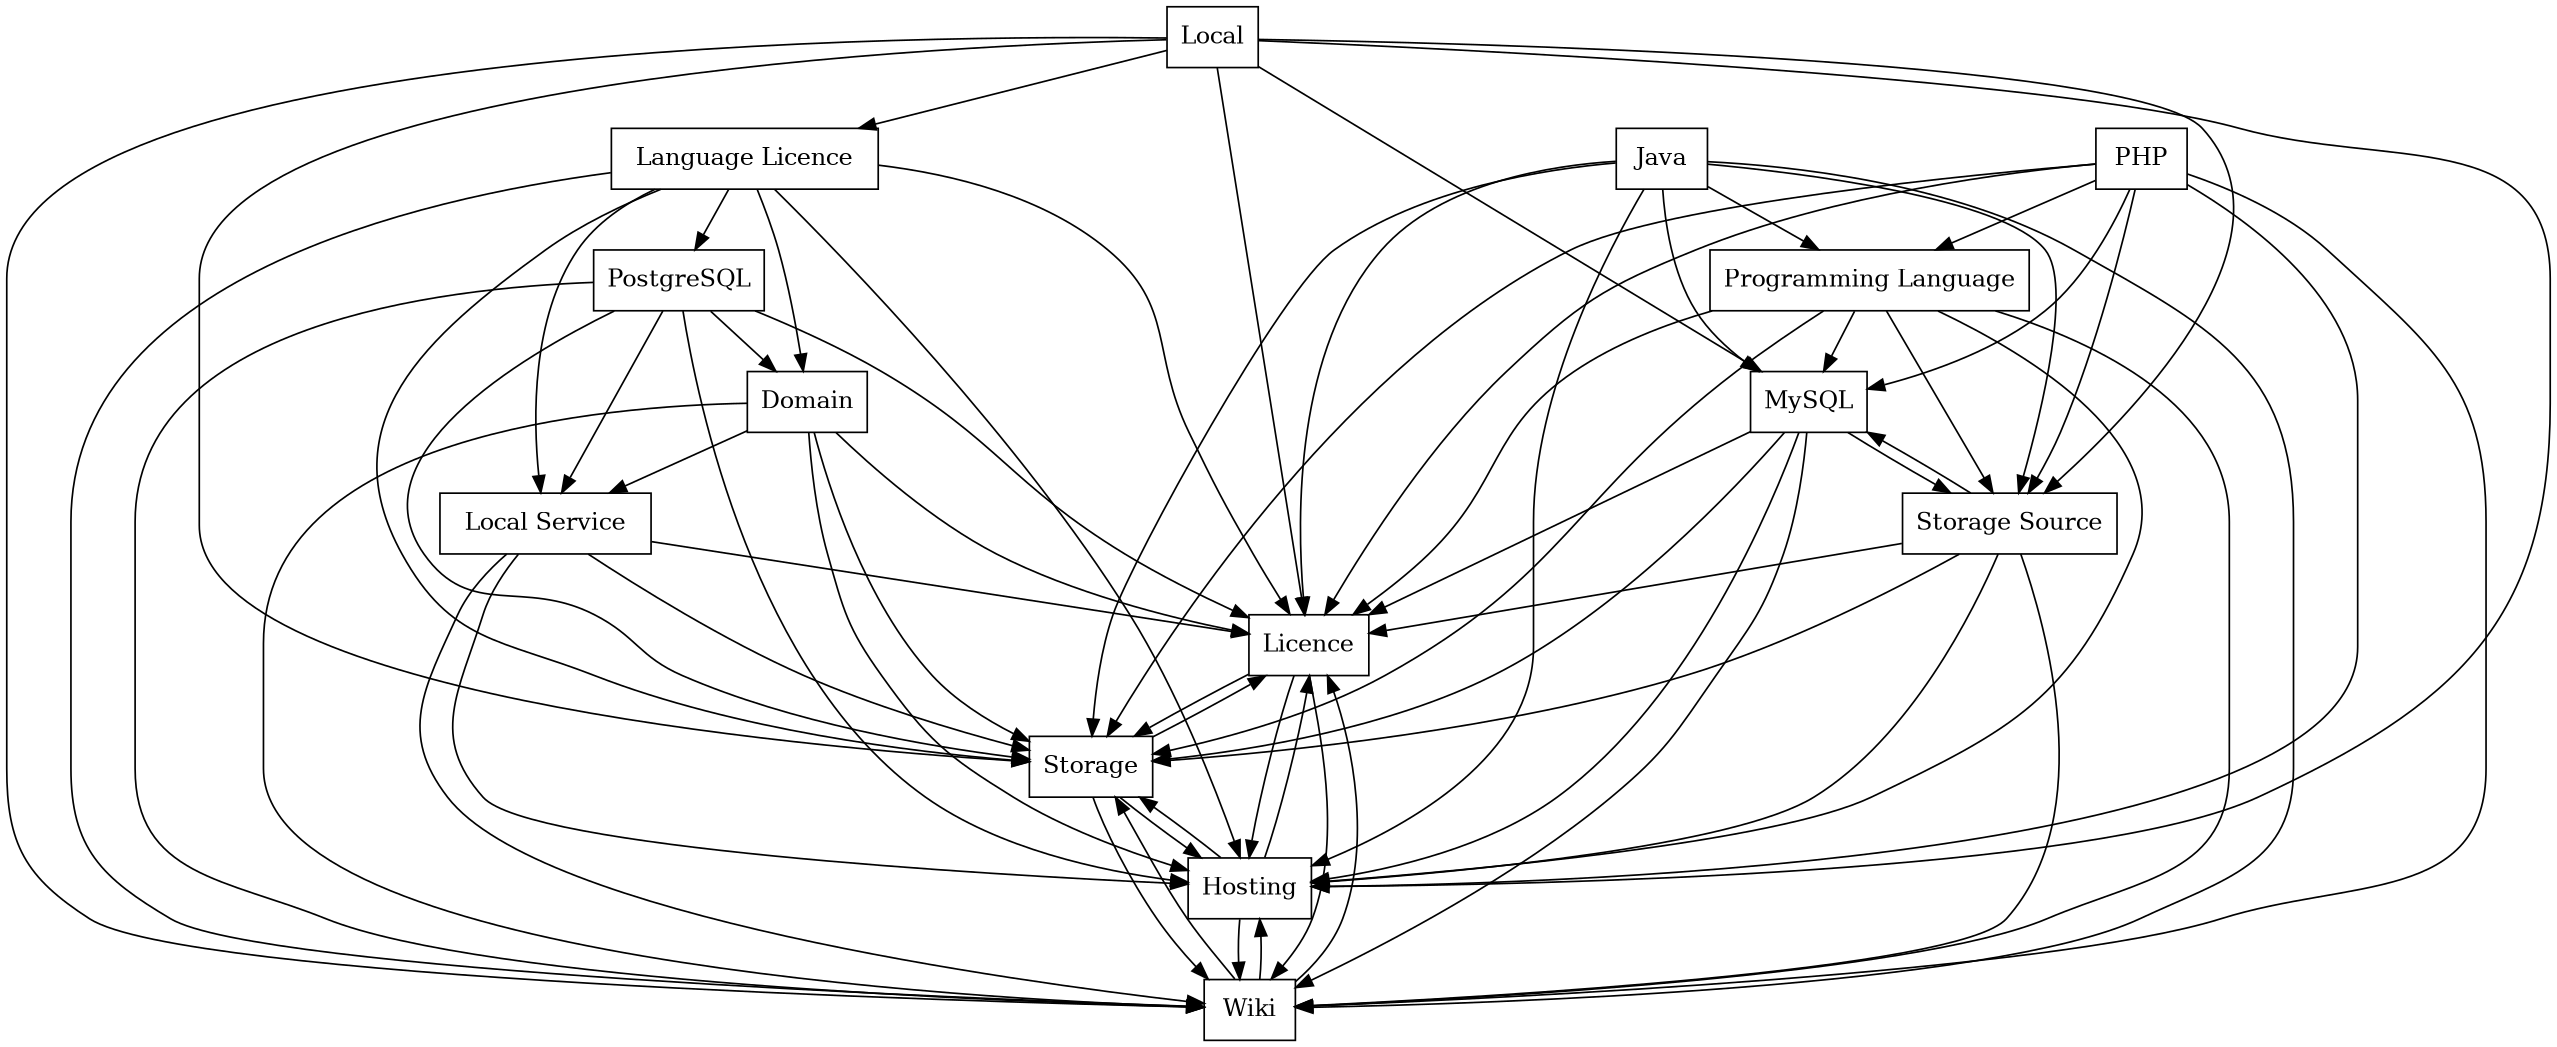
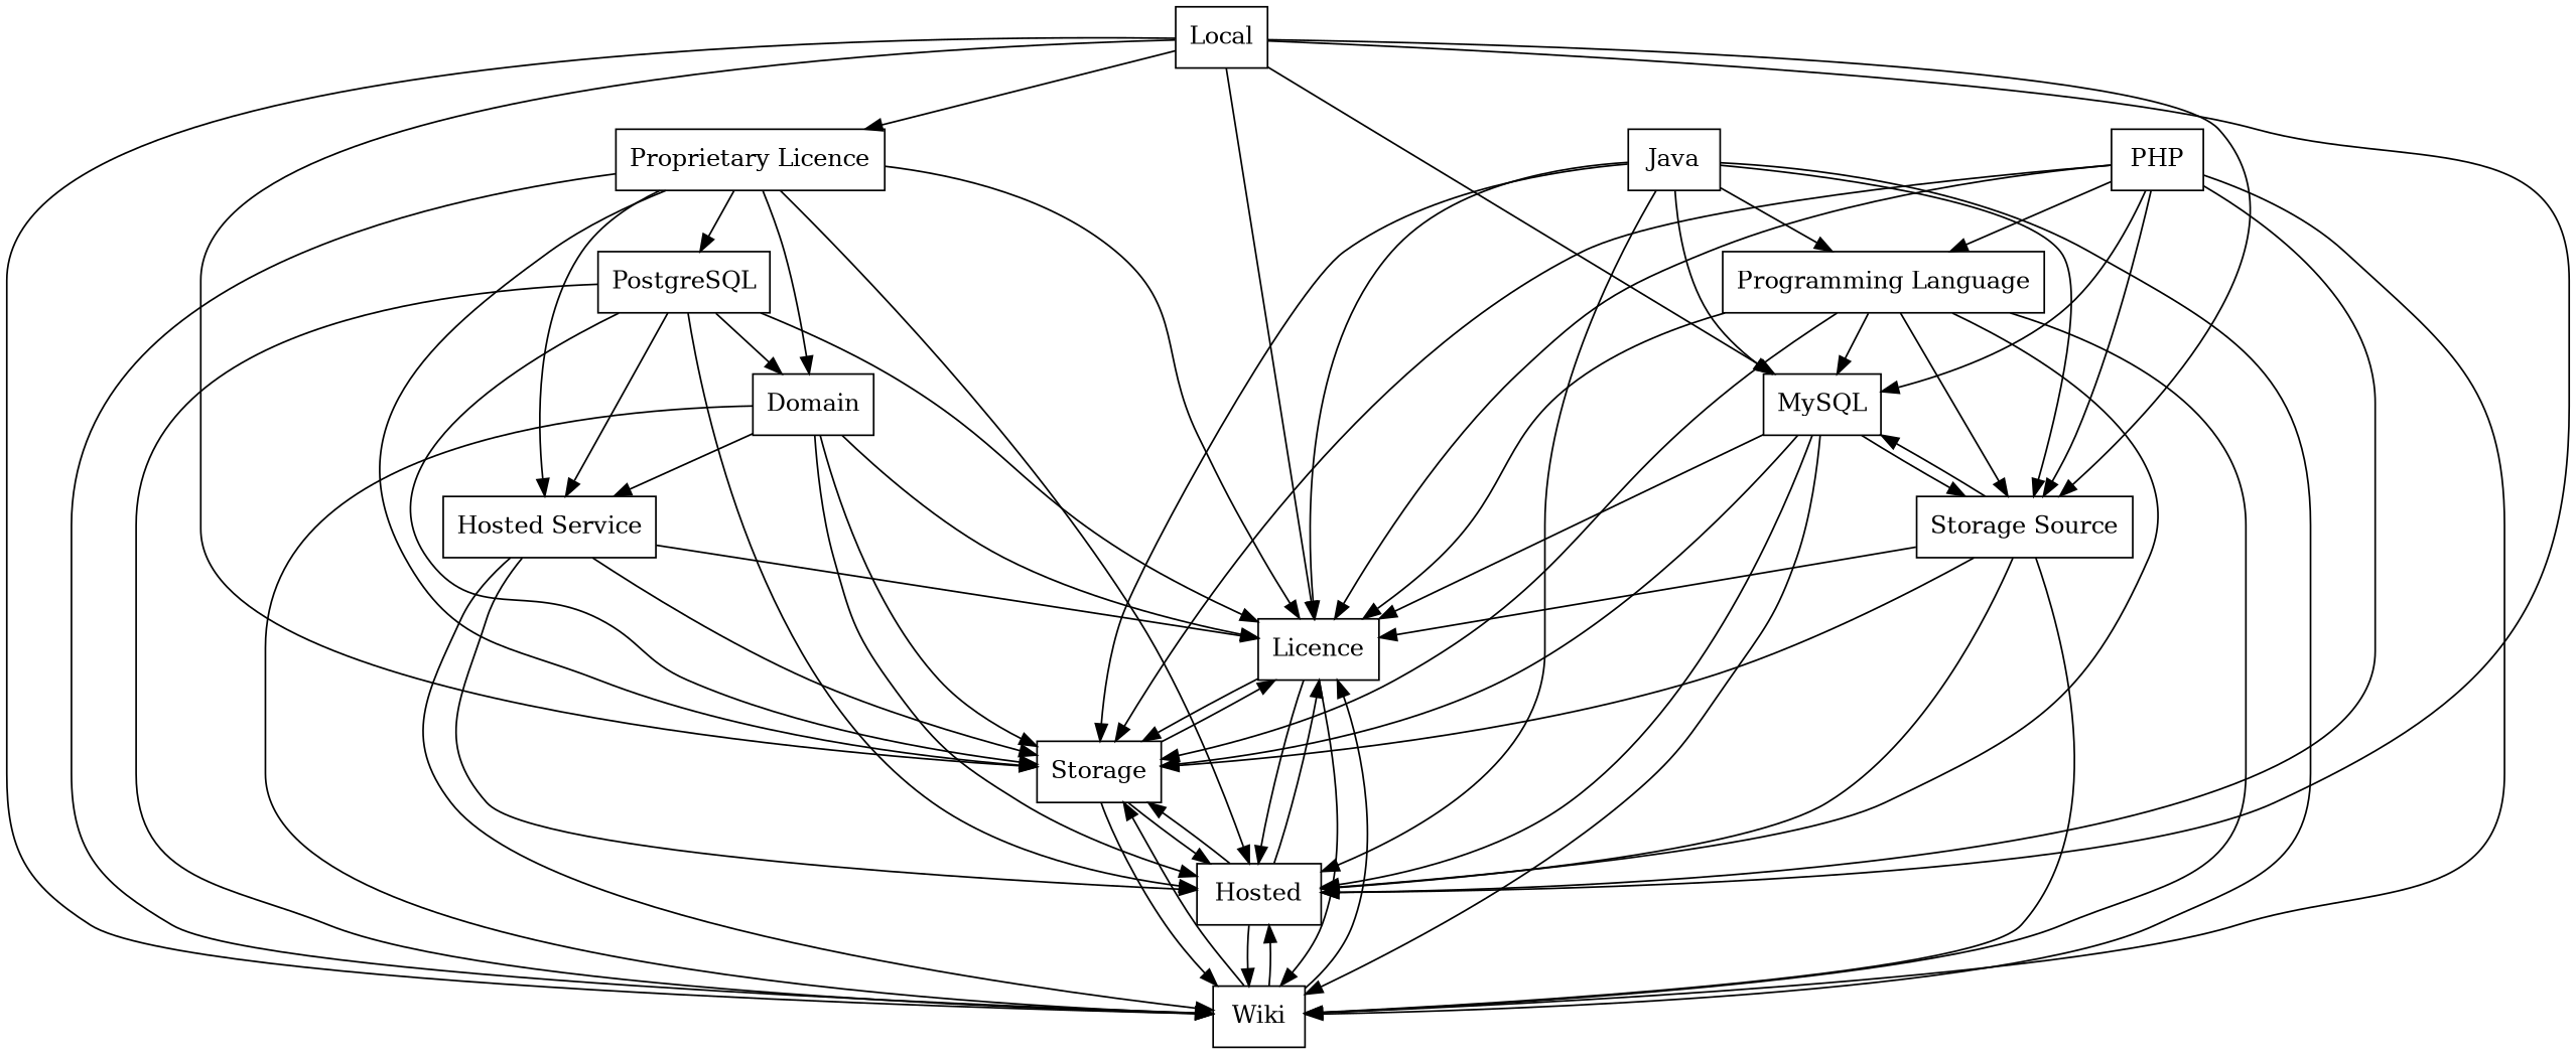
  digraph {
    rankdir=TB
    node [shape=box]
    edge [arrowhead=normal]
    n1 [label=PostgreSQL]
    n2 [label=Domain]
    n3 [label=Licence]
    n4 [label=Storage]
    n5 [label=Wiki]
-   n6 [label=Hosting]
-   n7 [label="Local Service"]
-   n8 [label="Language Licence"]
+   n6 [label=Hosted]
+   n7 [label="Hosted Service"]
+   n8 [label="Proprietary Licence"]
    n9 [label=MySQL]
    n10 [label="Storage Source"]
    n11 [label=Local]
    n12 [label="Programming Language"]
    n13 [label=Java]
    n14 [label=PHP]
    n1 -> n2
    n1 -> n3
    n1 -> n4
    n1 -> n5
    n1 -> n6
    n1 -> n7
    n2 -> n3
    n2 -> n4
    n2 -> n5
    n2 -> n6
    n2 -> n7
    n3 -> n4
    n3 -> n5
    n3 -> n6
    n4 -> n3
    n4 -> n5
    n4 -> n6
    n5 -> n3
    n5 -> n4
    n5 -> n6
    n6 -> n3
    n6 -> n4
    n6 -> n5
    n7 -> n3
    n7 -> n4
    n7 -> n5
    n7 -> n6
    n8 -> n1
    n8 -> n2
    n8 -> n3
    n8 -> n4
    n8 -> n5
    n8 -> n6
    n8 -> n7
    n9 -> n3
    n9 -> n4
    n9 -> n5
    n9 -> n6
    n9 -> n10
    n10 -> n3
    n10 -> n4
    n10 -> n5
    n10 -> n6
    n10 -> n9
    n11 -> n3
    n11 -> n4
    n11 -> n5
    n11 -> n6
    n11 -> n8
    n11 -> n9
    n11 -> n10
    n12 -> n3
    n12 -> n4
    n12 -> n5
    n12 -> n6
    n12 -> n9
    n12 -> n10
    n13 -> n3
    n13 -> n4
    n13 -> n5
    n13 -> n6
    n13 -> n9
    n13 -> n10
    n13 -> n12
    n14 -> n3
    n14 -> n4
    n14 -> n5
    n14 -> n6
    n14 -> n9
    n14 -> n10
    n14 -> n12
  }
